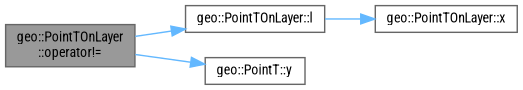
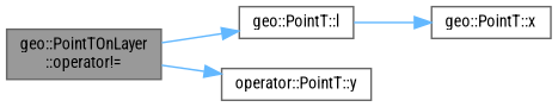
  digraph {
    fontname="Roboto Condensed"
    rankdir=LR
    node [color=grey40 fillcolor=white fontname="Roboto Condensed" fontsize=10 shape=box style=filled]
    edge [color=steelblue1 fontname="Roboto Condensed" fontsize=10 labelfontname=Helvetica labelfontsize=10 style=solid]
    n1 [color=gray40 fillcolor=grey60 fontcolor=black height=0.2 label="geo::PointTOnLayer\l::operator!=" width=0.4]
-   n2 [height=0.2 label="geo::PointTOnLayer::l" width=0.4]
-   n3 [height=0.2 label="geo::PointT::y" width=0.4]
-   n4 [height=0.2 label="geo::PointTOnLayer::x" width=0.4]
+   n2 [height=0.2 label="geo::PointT::l" width=0.4]
+   n3 [height=0.2 label="operator::PointT::y" width=0.4]
+   n4 [height=0.2 label="geo::PointT::x" width=0.4]
    n1 -> n2
    n1 -> n3
    n2 -> n4
  }
